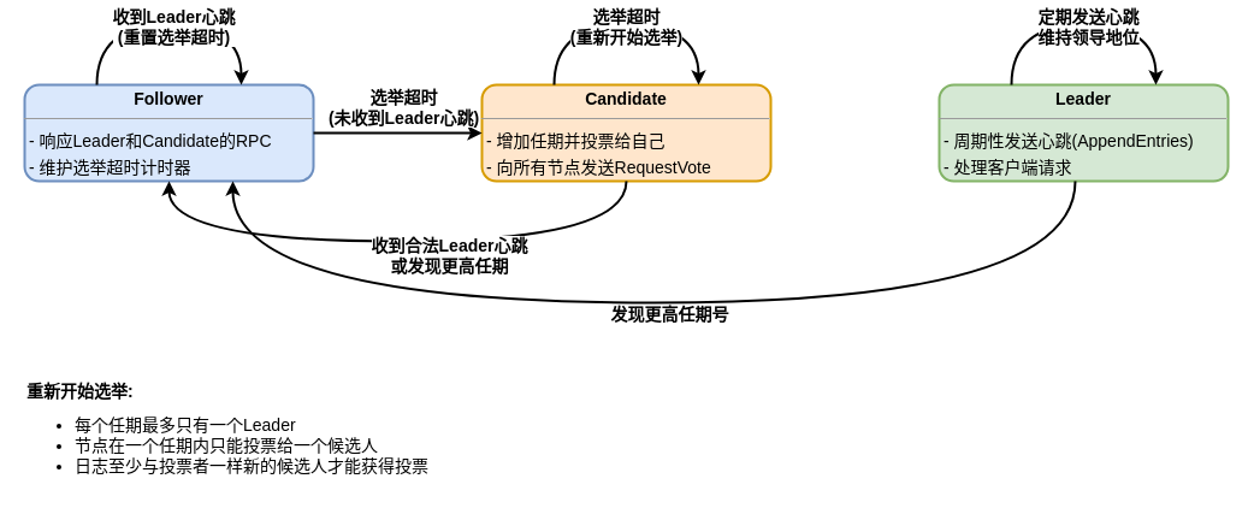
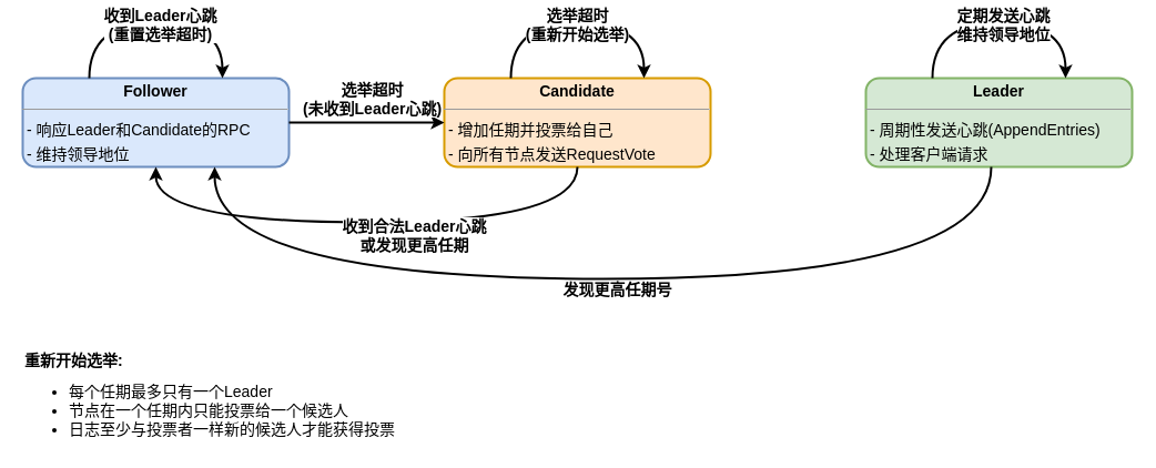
  <mxCell id="0" />
  <mxCell id="1" parent="0" />
- <mxCell id="2" value="&lt;p style=&quot;margin:0px;margin-top:4px;text-align:center;&quot;&gt;&lt;b&gt;Follower&lt;/b&gt;&lt;/p&gt;&lt;hr size=&quot;1&quot;&gt;&lt;p style=&quot;margin:0 0 0 4px;line-height:1.6;&quot;&gt;- 响应Leader和Candidate的RPC&lt;br&gt;- 维护选举超时计时器&lt;/p&gt;" style="verticalAlign=top;align=left;overflow=fill;fontSize=14;fontFamily=Helvetica;html=1;rounded=1;shadow=0;comic=0;labelBackgroundColor=none;strokeWidth=2;fillColor=#dae8fc;strokeColor=#6c8ebf;" vertex="1" parent="1"><mxGeometry x="20" y="70" width="240" height="80" as="geometry" /></mxCell>
+ <mxCell id="2" value="&lt;p style=&quot;margin:0px;margin-top:4px;text-align:center;&quot;&gt;&lt;b&gt;Follower&lt;/b&gt;&lt;/p&gt;&lt;hr size=&quot;1&quot;&gt;&lt;p style=&quot;margin:0 0 0 4px;line-height:1.6;&quot;&gt;- 响应Leader和Candidate的RPC&lt;br&gt;- 维持领导地位&lt;/p&gt;" style="verticalAlign=top;align=left;overflow=fill;fontSize=14;fontFamily=Helvetica;html=1;rounded=1;shadow=0;comic=0;labelBackgroundColor=none;strokeWidth=2;fillColor=#dae8fc;strokeColor=#6c8ebf;" vertex="1" parent="1"><mxGeometry x="20" y="70" width="240" height="80" as="geometry" /></mxCell>
  <mxCell id="3" value="&lt;p style=&quot;margin:0px;margin-top:4px;text-align:center;&quot;&gt;&lt;b&gt;Candidate&lt;/b&gt;&lt;/p&gt;&lt;hr size=&quot;1&quot;&gt;&lt;p style=&quot;margin:0 0 0 4px;line-height:1.6;&quot;&gt;- 增加任期并投票给自己&lt;br&gt;- 向所有节点发送RequestVote&lt;/p&gt;" style="verticalAlign=top;align=left;overflow=fill;fontSize=14;fontFamily=Helvetica;html=1;rounded=1;shadow=0;comic=0;labelBackgroundColor=none;strokeWidth=2;fillColor=#ffe6cc;strokeColor=#d79b00;" vertex="1" parent="1"><mxGeometry x="400" y="70" width="240" height="80" as="geometry" /></mxCell>
  <mxCell id="4" value="&lt;p style=&quot;margin:0px;margin-top:4px;text-align:center;&quot;&gt;&lt;b&gt;Leader&lt;/b&gt;&lt;/p&gt;&lt;hr size=&quot;1&quot;&gt;&lt;p style=&quot;margin:0 0 0 4px;line-height:1.6;&quot;&gt;- 周期性发送心跳(AppendEntries)&lt;br&gt;- 处理客户端请求&lt;/p&gt;" style="verticalAlign=top;align=left;overflow=fill;fontSize=14;fontFamily=Helvetica;html=1;rounded=1;shadow=0;comic=0;labelBackgroundColor=none;strokeWidth=2;fillColor=#d5e8d4;strokeColor=#82b366;" vertex="1" parent="1"><mxGeometry x="780" y="70" width="240" height="80" as="geometry" /></mxCell>
  <mxCell id="5" value="" style="endArrow=classic;html=1;rounded=0;exitX=1;exitY=0.5;exitDx=0;exitDy=0;entryX=0;entryY=0.5;entryDx=0;entryDy=0;strokeWidth=2;" edge="1" parent="1" source="2" target="3"><mxGeometry width="50" height="50" relative="1" as="geometry"><mxPoint x="470" y="330" as="sourcePoint" /><mxPoint x="520" y="280" as="targetPoint" /></mxGeometry></mxCell>
  <mxCell id="6" value="选举超时&#10;(未收到Leader心跳)" style="edgeLabel;html=1;align=center;verticalAlign=middle;resizable=0;points=[];fontSize=14;fontStyle=1;labelBackgroundColor=#FFFFFF;" vertex="1" connectable="0" parent="5"><mxGeometry x="-0.018" y="2" relative="1" as="geometry"><mxPoint x="5" y="-20" as="offset" /></mxGeometry></mxCell>
  <mxCell id="7" value="" style="endArrow=classic;html=1;rounded=0;exitX=0.5;exitY=1;exitDx=0;exitDy=0;entryX=0.75;entryY=1;entryDx=0;entryDy=0;strokeWidth=2;edgeStyle=orthogonalEdgeStyle;curved=1;" edge="1" parent="1"><mxGeometry width="50" height="50" relative="1" as="geometry"><mxPoint x="893" y="150" as="sourcePoint" /><mxPoint x="193" y="150" as="targetPoint" /><Array as="points"><mxPoint x="893" y="251" /><mxPoint x="193" y="251" /></Array></mxGeometry></mxCell>
  <mxCell id="8" value="发现更高任期号" style="edgeLabel;html=1;align=center;verticalAlign=middle;resizable=0;points=[];fontSize=14;fontStyle=1;labelBackgroundColor=#FFFFFF;" vertex="1" connectable="0" parent="7"><mxGeometry x="0.07" y="-3" relative="1" as="geometry"><mxPoint x="44" y="12" as="offset" /></mxGeometry></mxCell>
  <mxCell id="9" value="" style="endArrow=classic;html=1;rounded=0;exitX=0.5;exitY=1;exitDx=0;exitDy=0;entryX=0.5;entryY=1;entryDx=0;entryDy=0;strokeWidth=2;edgeStyle=orthogonalEdgeStyle;curved=1;" edge="1" parent="1" source="3" target="2"><mxGeometry width="50" height="50" relative="1" as="geometry"><mxPoint x="470" y="330" as="sourcePoint" /><mxPoint x="520" y="280" as="targetPoint" /><Array as="points"><mxPoint x="520" y="200" /><mxPoint x="140" y="200" /></Array></mxGeometry></mxCell>
  <mxCell id="10" value="收到合法Leader心跳&#10;或发现更高任期" style="edgeLabel;html=1;align=center;verticalAlign=middle;resizable=0;points=[];fontSize=14;fontStyle=1;labelBackgroundColor=#FFFFFF;" vertex="1" connectable="0" parent="9"><mxGeometry x="0.123" y="-1" relative="1" as="geometry"><mxPoint x="72" y="12" as="offset" /></mxGeometry></mxCell>
  <mxCell id="11" value="" style="endArrow=classic;html=1;rounded=0;exitX=0.25;exitY=0;exitDx=0;exitDy=0;entryX=0.75;entryY=0;entryDx=0;entryDy=0;strokeWidth=2;edgeStyle=orthogonalEdgeStyle;curved=1;" edge="1" parent="1" source="3" target="3"><mxGeometry width="50" height="50" relative="1" as="geometry"><mxPoint x="470" y="330" as="sourcePoint" /><mxPoint x="520" y="280" as="targetPoint" /><Array as="points"><mxPoint x="460" y="20" /><mxPoint x="580" y="20" /></Array></mxGeometry></mxCell>
  <mxCell id="12" value="选举超时&#10;(重新开始选举)" style="edgeLabel;html=1;align=center;verticalAlign=middle;resizable=0;points=[];fontSize=14;fontStyle=1;labelBackgroundColor=#FFFFFF;" vertex="1" connectable="0" parent="11"><mxGeometry x="-0.011" y="-1" relative="1" as="geometry"><mxPoint as="offset" /></mxGeometry></mxCell>
  <mxCell id="13" value="" style="endArrow=classic;html=1;rounded=0;exitX=0.25;exitY=0;exitDx=0;exitDy=0;entryX=0.75;entryY=0;entryDx=0;entryDy=0;strokeWidth=2;edgeStyle=orthogonalEdgeStyle;curved=1;" edge="1" parent="1" source="2" target="2"><mxGeometry width="50" height="50" relative="1" as="geometry"><mxPoint x="470" y="330" as="sourcePoint" /><mxPoint x="520" y="280" as="targetPoint" /><Array as="points"><mxPoint x="80" y="20" /><mxPoint x="200" y="20" /></Array></mxGeometry></mxCell>
  <mxCell id="14" value="收到Leader心跳&#10;(重置选举超时)" style="edgeLabel;html=1;align=center;verticalAlign=middle;resizable=0;points=[];fontSize=14;fontStyle=1;labelBackgroundColor=#FFFFFF;" vertex="1" connectable="0" parent="13"><mxGeometry x="0.029" y="-1" relative="1" as="geometry"><mxPoint as="offset" /></mxGeometry></mxCell>
  <mxCell id="15" value="&lt;ul&gt;&lt;li&gt;每个任期最多只有一个Leader&lt;/li&gt;&lt;li&gt;节点在一个任期内只能投票给一个候选人&lt;/li&gt;&lt;li&gt;日志至少与投票者一样新的候选人才能获得投票&lt;/li&gt;&lt;/ul&gt;" style="text;html=1;strokeColor=none;fillColor=none;align=left;verticalAlign=middle;whiteSpace=wrap;rounded=0;fontSize=14;" vertex="1" parent="1"><mxGeometry x="20" y="340" width="800" height="60" as="geometry" /></mxCell>
  <mxCell id="16" value="&lt;b&gt;重新开始选举:&lt;/b&gt;" style="text;html=1;strokeColor=none;fillColor=none;align=left;verticalAlign=middle;whiteSpace=wrap;rounded=0;fontSize=14;" vertex="1" parent="1"><mxGeometry x="20" y="310" width="200" height="30" as="geometry" /></mxCell>
  <mxCell id="17" value="" style="endArrow=classic;html=1;rounded=0;exitX=0.25;exitY=0;exitDx=0;exitDy=0;entryX=0.75;entryY=0;entryDx=0;entryDy=0;strokeWidth=2;edgeStyle=orthogonalEdgeStyle;curved=1;" edge="1" parent="1" source="4" target="4"><mxGeometry width="50" height="50" relative="1" as="geometry"><mxPoint x="840" y="40" as="sourcePoint" /><mxPoint x="900" y="40" as="targetPoint" /><Array as="points"><mxPoint x="840" y="20" /><mxPoint x="960" y="20" /></Array></mxGeometry></mxCell>
  <mxCell id="18" value="定期发送心跳&#10;维持领导地位" style="edgeLabel;html=1;align=center;verticalAlign=middle;resizable=0;points=[];fontSize=14;fontStyle=1;labelBackgroundColor=#FFFFFF;" vertex="1" connectable="0" parent="17"><mxGeometry x="0.029" y="-1" relative="1" as="geometry"><mxPoint as="offset" /></mxGeometry></mxCell>
